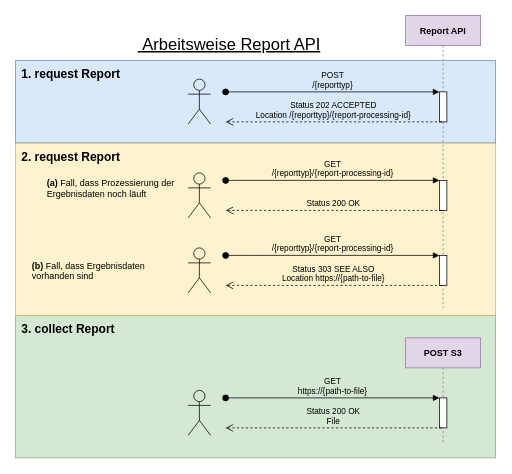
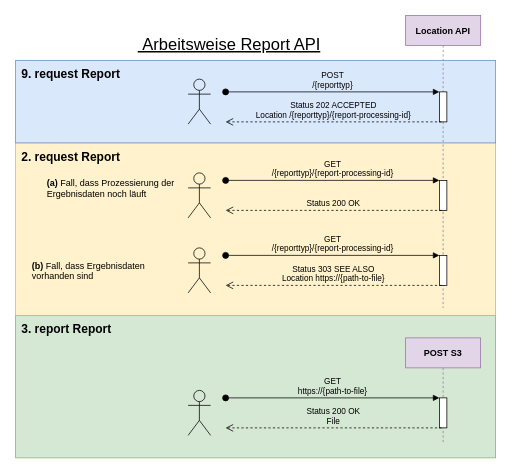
  <mxCell id="0" />
  <mxCell id="1" parent="0" />
- <mxCell id="2" value="3. collect Report" style="rounded=0;whiteSpace=wrap;html=1;fillColor=#d5e8d4;strokeColor=#82b366;align=left;verticalAlign=top;fontStyle=1;fontSize=16;spacingTop=2;spacingLeft=6;" vertex="1" parent="1"><mxGeometry x="20" y="420" width="640" height="190" as="geometry" /></mxCell>
+ <mxCell id="2" value="3. report Report" style="rounded=0;whiteSpace=wrap;html=1;fillColor=#d5e8d4;strokeColor=#82b366;align=left;verticalAlign=top;fontStyle=1;fontSize=16;spacingTop=2;spacingLeft=6;" vertex="1" parent="1"><mxGeometry x="20" y="420" width="640" height="190" as="geometry" /></mxCell>
  <mxCell id="3" value="&lt;b&gt;&lt;font style=&quot;font-size: 16px&quot;&gt;2. request Report&lt;/font&gt;&lt;/b&gt;" style="rounded=0;whiteSpace=wrap;html=1;fillColor=#fff2cc;strokeColor=#d6b656;align=left;verticalAlign=top;spacingTop=2;spacingLeft=6;" vertex="1" parent="1"><mxGeometry x="20" y="190" width="640" height="230" as="geometry" /></mxCell>
- <mxCell id="4" value="&lt;b&gt;&lt;font style=&quot;font-size: 16px&quot;&gt;1. request Report&lt;/font&gt;&lt;/b&gt;" style="rounded=0;whiteSpace=wrap;html=1;fillColor=#dae8fc;strokeColor=#6c8ebf;align=left;verticalAlign=top;spacingTop=2;spacingLeft=6;" vertex="1" parent="1"><mxGeometry x="20" y="80" width="640" height="110" as="geometry" /></mxCell>
+ <mxCell id="4" value="&lt;b&gt;&lt;font style=&quot;font-size: 16px&quot;&gt;9. request Report&lt;/font&gt;&lt;/b&gt;" style="rounded=0;whiteSpace=wrap;html=1;fillColor=#dae8fc;strokeColor=#6c8ebf;align=left;verticalAlign=top;spacingTop=2;spacingLeft=6;" vertex="1" parent="1"><mxGeometry x="20" y="80" width="640" height="110" as="geometry" /></mxCell>
  <mxCell id="5" value="" style="shape=umlActor;verticalLabelPosition=bottom;verticalAlign=top;html=1;outlineConnect=0;fillColor=none;" parent="1" vertex="1"><mxGeometry x="250" y="105" width="30" height="60" as="geometry" /></mxCell>
- <mxCell id="6" value="Report API" style="shape=umlLifeline;perimeter=lifelinePerimeter;container=1;collapsible=0;recursiveResize=0;rounded=0;shadow=0;strokeWidth=1;fillColor=#e1d5e7;strokeColor=#9673a6;fontStyle=1" parent="1" vertex="1"><mxGeometry x="540" y="20" width="100" height="390" as="geometry" /></mxCell>
+ <mxCell id="6" value="Location API" style="shape=umlLifeline;perimeter=lifelinePerimeter;container=1;collapsible=0;recursiveResize=0;rounded=0;shadow=0;strokeWidth=1;fillColor=#e1d5e7;strokeColor=#9673a6;fontStyle=1" parent="1" vertex="1"><mxGeometry x="540" y="20" width="100" height="390" as="geometry" /></mxCell>
  <mxCell id="7" value="" style="points=[];perimeter=orthogonalPerimeter;rounded=0;shadow=0;strokeWidth=1;" parent="6" vertex="1"><mxGeometry x="45" y="102" width="10" height="40" as="geometry" /></mxCell>
  <mxCell id="8" value="POST&#10;/{reporttyp}" style="verticalAlign=bottom;startArrow=oval;endArrow=block;startSize=8;shadow=0;strokeWidth=1;labelBackgroundColor=none;" parent="6" target="7" edge="1"><mxGeometry relative="1" as="geometry"><mxPoint x="-240" y="102" as="sourcePoint" /></mxGeometry></mxCell>
  <mxCell id="9" value="" style="points=[];perimeter=orthogonalPerimeter;rounded=0;shadow=0;strokeWidth=1;" parent="6" vertex="1"><mxGeometry x="45" y="220" width="10" height="40" as="geometry" /></mxCell>
  <mxCell id="10" value="GET&#10;/{reporttyp}/{report-processing-id}" style="verticalAlign=bottom;startArrow=oval;endArrow=block;startSize=8;shadow=0;strokeWidth=1;labelBackgroundColor=none;" parent="6" target="9" edge="1"><mxGeometry relative="1" as="geometry"><mxPoint x="-240" y="220" as="sourcePoint" /></mxGeometry></mxCell>
  <mxCell id="11" value="Status 200 OK" style="verticalAlign=bottom;endArrow=open;dashed=1;endSize=8;exitX=0.3;exitY=1;shadow=0;strokeWidth=1;exitDx=0;exitDy=0;exitPerimeter=0;labelBackgroundColor=none;" parent="6" source="9" edge="1"><mxGeometry relative="1" as="geometry"><mxPoint x="-240" y="260" as="targetPoint" /><mxPoint x="40" y="270.0" as="sourcePoint" /></mxGeometry></mxCell>
  <mxCell id="12" value="" style="points=[];perimeter=orthogonalPerimeter;rounded=0;shadow=0;strokeWidth=1;" parent="6" vertex="1"><mxGeometry x="45" y="320" width="10" height="40" as="geometry" /></mxCell>
  <mxCell id="13" value="GET&#10;/{reporttyp}/{report-processing-id}" style="verticalAlign=bottom;startArrow=oval;endArrow=block;startSize=8;shadow=0;strokeWidth=1;labelBackgroundColor=none;" parent="6" target="12" edge="1"><mxGeometry relative="1" as="geometry"><mxPoint x="-240" y="320" as="sourcePoint" /></mxGeometry></mxCell>
  <mxCell id="14" value="Status 303 SEE ALSO&#10;Location https://{path-to-file}" style="verticalAlign=bottom;endArrow=open;dashed=1;endSize=8;exitX=0.3;exitY=1;shadow=0;strokeWidth=1;exitDx=0;exitDy=0;exitPerimeter=0;labelBackgroundColor=none;" parent="6" source="12" edge="1"><mxGeometry relative="1" as="geometry"><mxPoint x="-240" y="360" as="targetPoint" /><mxPoint x="-350" y="-20.0" as="sourcePoint" /></mxGeometry></mxCell>
  <mxCell id="15" value="" style="shape=umlActor;verticalLabelPosition=bottom;verticalAlign=top;html=1;outlineConnect=0;fillColor=none;" parent="6" vertex="1"><mxGeometry x="-290" y="310" width="30" height="60" as="geometry" /></mxCell>
  <mxCell id="16" value="Status 202 ACCEPTED&#10;Location /{reporttyp}/{report-processing-id}" style="verticalAlign=bottom;endArrow=open;dashed=1;endSize=8;exitX=0.3;exitY=1;shadow=0;strokeWidth=1;exitDx=0;exitDy=0;exitPerimeter=0;labelBackgroundColor=none;" parent="1" source="7" edge="1"><mxGeometry relative="1" as="geometry"><mxPoint x="300" y="162" as="targetPoint" /><mxPoint x="480" y="182" as="sourcePoint" /></mxGeometry></mxCell>
  <mxCell id="17" value="" style="shape=umlActor;verticalLabelPosition=bottom;verticalAlign=top;html=1;outlineConnect=0;fillColor=none;" parent="1" vertex="1"><mxGeometry x="250" y="230" width="30" height="60" as="geometry" /></mxCell>
  <mxCell id="18" value="&lt;b&gt;(a)&lt;/b&gt; Fall, dass Prozessierung der Ergebnisdaten noch läuft" style="text;html=1;strokeColor=none;fillColor=none;align=left;verticalAlign=top;whiteSpace=wrap;rounded=0;" parent="1" vertex="1"><mxGeometry x="60" y="230" width="190" height="20" as="geometry" /></mxCell>
  <mxCell id="19" value="&lt;b&gt;(b)&lt;/b&gt; Fall, dass Ergebnisdaten vorhanden sind" style="text;html=1;strokeColor=none;fillColor=none;align=left;verticalAlign=top;whiteSpace=wrap;rounded=0;" parent="1" vertex="1"><mxGeometry x="40" y="340" width="190" height="20" as="geometry" /></mxCell>
  <mxCell id="20" value="&lt;font style=&quot;font-size: 22px&quot;&gt;&amp;nbsp;Arbeitsweise Report API&lt;/font&gt;" style="text;html=1;strokeColor=none;fillColor=none;align=center;verticalAlign=middle;whiteSpace=wrap;rounded=0;fontSize=20;fontStyle=4" parent="1" vertex="1"><mxGeometry x="170" y="50" width="270" height="20" as="geometry" /></mxCell>
  <mxCell id="21" value="" style="shape=umlActor;verticalLabelPosition=bottom;verticalAlign=top;html=1;outlineConnect=0;fillColor=none;" vertex="1" parent="1"><mxGeometry x="250" y="520" width="30" height="60" as="geometry" /></mxCell>
  <mxCell id="22" value="POST S3" style="shape=umlLifeline;perimeter=lifelinePerimeter;container=1;collapsible=0;recursiveResize=0;rounded=0;shadow=0;strokeWidth=1;fillColor=#e1d5e7;strokeColor=#9673a6;fontStyle=1" vertex="1" parent="1"><mxGeometry x="540" y="450" width="100" height="140" as="geometry" /></mxCell>
  <mxCell id="23" value="" style="points=[];perimeter=orthogonalPerimeter;rounded=0;shadow=0;strokeWidth=1;" vertex="1" parent="22"><mxGeometry x="45" y="80" width="10" height="40" as="geometry" /></mxCell>
  <mxCell id="24" value="GET&#10;https://{path-to-file}" style="verticalAlign=bottom;startArrow=oval;endArrow=block;startSize=8;shadow=0;strokeWidth=1;entryX=0;entryY=0;entryDx=0;entryDy=0;entryPerimeter=0;labelBackgroundColor=none;" edge="1" parent="22" target="23"><mxGeometry relative="1" as="geometry"><mxPoint x="-240" y="80" as="sourcePoint" /></mxGeometry></mxCell>
  <mxCell id="25" value="Status 200 OK&#10;File" style="verticalAlign=bottom;endArrow=open;dashed=1;endSize=8;exitX=0.3;exitY=1;shadow=0;strokeWidth=1;exitDx=0;exitDy=0;exitPerimeter=0;labelBackgroundColor=none;" edge="1" parent="22" source="23"><mxGeometry relative="1" as="geometry"><mxPoint x="-240" y="120" as="targetPoint" /><mxPoint x="-740" y="-330.0" as="sourcePoint" /></mxGeometry></mxCell>
